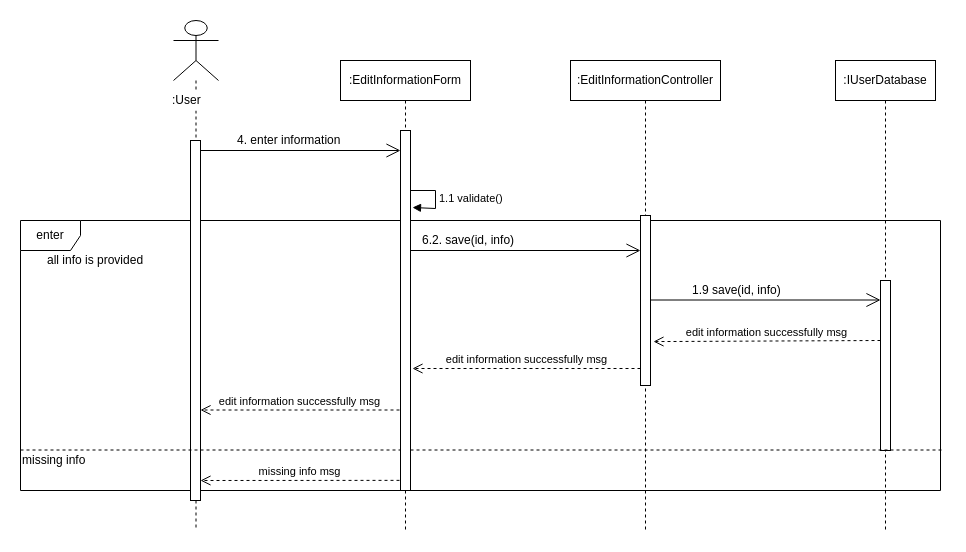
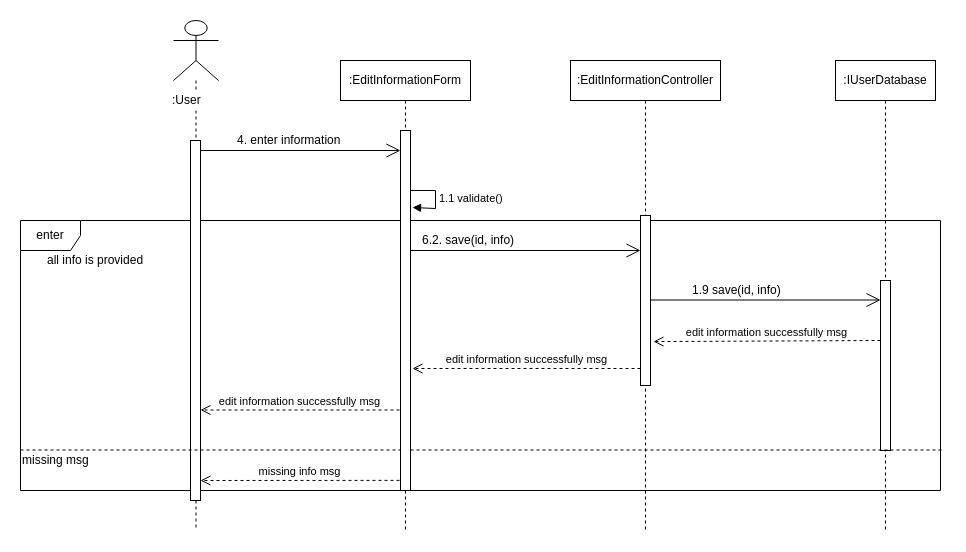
  <mxCell id="0" />
  <mxCell id="1" parent="0" />
  <mxCell id="2" value="&lt;span style=&quot;text-align: left&quot;&gt;&lt;span style=&quot;white-space: nowrap&quot;&gt;:IUserDatabase&lt;/span&gt;&lt;/span&gt;" style="shape=umlLifeline;perimeter=lifelinePerimeter;whiteSpace=wrap;html=1;container=1;collapsible=0;recursiveResize=0;outlineConnect=0;" parent="1" vertex="1"><mxGeometry x="835" y="60" width="100" height="470" as="geometry" /></mxCell>
  <mxCell id="3" value="&lt;span style=&quot;text-align: left&quot;&gt;&lt;span style=&quot;white-space: nowrap&quot;&gt;:EditInformationForm&lt;/span&gt;&lt;/span&gt;" style="shape=umlLifeline;perimeter=lifelinePerimeter;whiteSpace=wrap;html=1;container=1;collapsible=0;recursiveResize=0;outlineConnect=0;" parent="1" vertex="1"><mxGeometry x="340" y="60" width="130" height="470" as="geometry" /></mxCell>
  <mxCell id="4" value="enter" style="shape=umlFrame;whiteSpace=wrap;html=1;" parent="1" vertex="1"><mxGeometry x="20" y="220" width="920" height="270" as="geometry" /></mxCell>
  <mxCell id="5" value="" style="shape=umlLifeline;participant=umlActor;perimeter=lifelinePerimeter;whiteSpace=wrap;html=1;container=1;collapsible=0;recursiveResize=0;verticalAlign=top;spacingTop=36;labelBackgroundColor=#ffffff;outlineConnect=0;size=60;" parent="1" vertex="1"><mxGeometry x="173" y="20" width="45" height="510" as="geometry" /></mxCell>
  <mxCell id="6" value="" style="html=1;points=[];perimeter=orthogonalPerimeter;" parent="1" vertex="1"><mxGeometry x="190" y="140" width="10" height="360" as="geometry" /></mxCell>
  <mxCell id="7" value="" style="endArrow=open;endFill=1;endSize=12;html=1;" parent="1" edge="1"><mxGeometry width="160" relative="1" as="geometry"><mxPoint x="200" y="150" as="sourcePoint" /><mxPoint x="400" y="150" as="targetPoint" /></mxGeometry></mxCell>
  <mxCell id="8" value="1.1 validate()" style="edgeStyle=orthogonalEdgeStyle;html=1;align=left;spacingLeft=2;endArrow=block;rounded=0;" parent="1" edge="1"><mxGeometry relative="1" as="geometry"><mxPoint x="410" y="190" as="sourcePoint" /><Array as="points"><mxPoint x="435" y="190" /><mxPoint x="435" y="208" /></Array><mxPoint x="412" y="207" as="targetPoint" /></mxGeometry></mxCell>
  <mxCell id="9" value="" style="endArrow=open;endFill=1;endSize=12;html=1;" parent="1" edge="1"><mxGeometry width="160" relative="1" as="geometry"><mxPoint x="410" y="250" as="sourcePoint" /><mxPoint x="640" y="250" as="targetPoint" /></mxGeometry></mxCell>
  <mxCell id="10" value="" style="html=1;points=[];perimeter=orthogonalPerimeter;" parent="1" vertex="1"><mxGeometry x="880" y="280" width="10" height="170" as="geometry" /></mxCell>
  <mxCell id="11" value="" style="endArrow=open;endFill=1;endSize=12;html=1;" parent="1" edge="1"><mxGeometry width="160" relative="1" as="geometry"><mxPoint x="650" y="299.5" as="sourcePoint" /><mxPoint x="880" y="299.5" as="targetPoint" /></mxGeometry></mxCell>
  <mxCell id="12" value="edit information successfully msg" style="html=1;verticalAlign=bottom;endArrow=open;dashed=1;endSize=8;entryX=1.3;entryY=0.276;entryDx=0;entryDy=0;entryPerimeter=0;" parent="1" edge="1"><mxGeometry relative="1" as="geometry"><mxPoint x="880" y="340" as="sourcePoint" /><mxPoint x="653" y="341.08" as="targetPoint" /></mxGeometry></mxCell>
  <mxCell id="13" value="edit information successfully msg" style="html=1;verticalAlign=bottom;endArrow=open;dashed=1;endSize=8;exitX=0;exitY=0.9;exitDx=0;exitDy=0;exitPerimeter=0;" parent="1" edge="1"><mxGeometry relative="1" as="geometry"><mxPoint x="640" y="368" as="sourcePoint" /><mxPoint x="412" y="368" as="targetPoint" /></mxGeometry></mxCell>
  <mxCell id="14" value="edit information successfully msg" style="html=1;verticalAlign=bottom;endArrow=open;dashed=1;endSize=8;" parent="1" edge="1"><mxGeometry relative="1" as="geometry"><mxPoint x="399" y="409.5" as="sourcePoint" /><mxPoint x="200" y="409.5" as="targetPoint" /></mxGeometry></mxCell>
  <mxCell id="15" value="missing info msg" style="html=1;verticalAlign=bottom;endArrow=open;dashed=1;endSize=8;exitX=-0.1;exitY=0.833;exitDx=0;exitDy=0;exitPerimeter=0;" parent="1" edge="1"><mxGeometry relative="1" as="geometry"><mxPoint x="399" y="479.86" as="sourcePoint" /><mxPoint x="200" y="480" as="targetPoint" /></mxGeometry></mxCell>
  <mxCell id="16" value="4. enter information" style="text;html=1;resizable=0;points=[];autosize=1;align=left;verticalAlign=top;spacingTop=-4;" parent="1" vertex="1"><mxGeometry x="235" y="130" width="120" height="20" as="geometry" /></mxCell>
  <mxCell id="17" value="6.2. save(id, info)" style="text;html=1;resizable=0;points=[];autosize=1;align=left;verticalAlign=top;spacingTop=-4;" parent="1" vertex="1"><mxGeometry x="420" y="230" width="110" height="20" as="geometry" /></mxCell>
  <mxCell id="18" value="1.9 save(id, info)&amp;nbsp;" style="text;html=1;resizable=0;points=[];autosize=1;align=left;verticalAlign=top;spacingTop=-4;" parent="1" vertex="1"><mxGeometry x="690" y="280" width="110" height="20" as="geometry" /></mxCell>
  <mxCell id="19" value="all info is provided" style="text;html=1;resizable=0;points=[];autosize=1;align=left;verticalAlign=top;spacingTop=-4;" parent="1" vertex="1"><mxGeometry x="45" y="250" width="110" height="20" as="geometry" /></mxCell>
- <mxCell id="20" value="missing info" style="text;html=1;resizable=0;points=[];autosize=1;align=left;verticalAlign=top;spacingTop=-4;" parent="1" vertex="1"><mxGeometry x="20" y="450" width="80" height="20" as="geometry" /></mxCell>
+ <mxCell id="20" value="missing msg" style="text;html=1;resizable=0;points=[];autosize=1;align=left;verticalAlign=top;spacingTop=-4;" parent="1" vertex="1"><mxGeometry x="20" y="450" width="80" height="20" as="geometry" /></mxCell>
  <mxCell id="21" value="" style="endArrow=none;dashed=1;endFill=0;endSize=12;html=1;" parent="1" edge="1"><mxGeometry width="160" relative="1" as="geometry"><mxPoint x="20" y="449.5" as="sourcePoint" /><mxPoint x="944" y="449.5" as="targetPoint" /></mxGeometry></mxCell>
  <mxCell id="22" value=":User" style="text;html=1;resizable=0;points=[];autosize=1;align=left;verticalAlign=top;spacingTop=-4;fillColor=#ffffff;" parent="1" vertex="1"><mxGeometry x="170" y="90" width="40" height="20" as="geometry" /></mxCell>
  <mxCell id="23" value="" style="html=1;points=[];perimeter=orthogonalPerimeter;" parent="1" vertex="1"><mxGeometry x="400" y="130" width="10" height="360" as="geometry" /></mxCell>
  <mxCell id="24" value="&lt;span style=&quot;text-align: left&quot;&gt;&lt;span style=&quot;white-space: nowrap&quot;&gt;:EditInformationController&lt;/span&gt;&lt;/span&gt;" style="shape=umlLifeline;perimeter=lifelinePerimeter;whiteSpace=wrap;html=1;container=1;collapsible=0;recursiveResize=0;outlineConnect=0;" parent="1" vertex="1"><mxGeometry x="570" y="60" width="150" height="470" as="geometry" /></mxCell>
  <mxCell id="25" value="" style="html=1;points=[];perimeter=orthogonalPerimeter;" parent="1" vertex="1"><mxGeometry x="640" y="215" width="10" height="170" as="geometry" /></mxCell>
